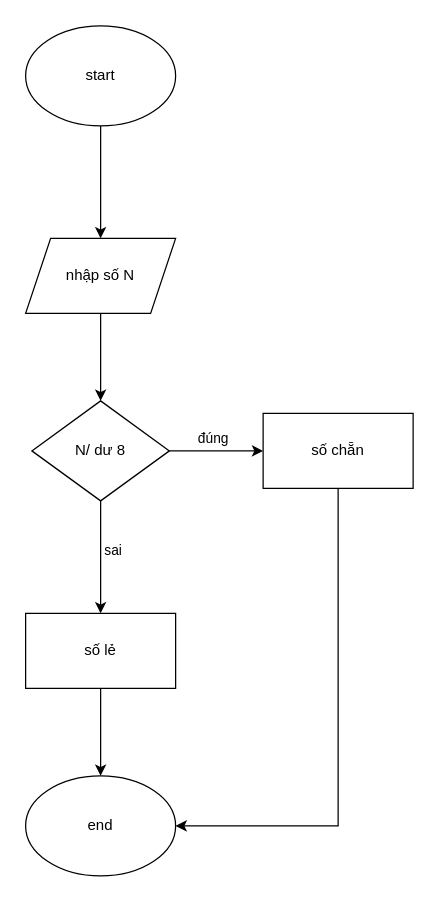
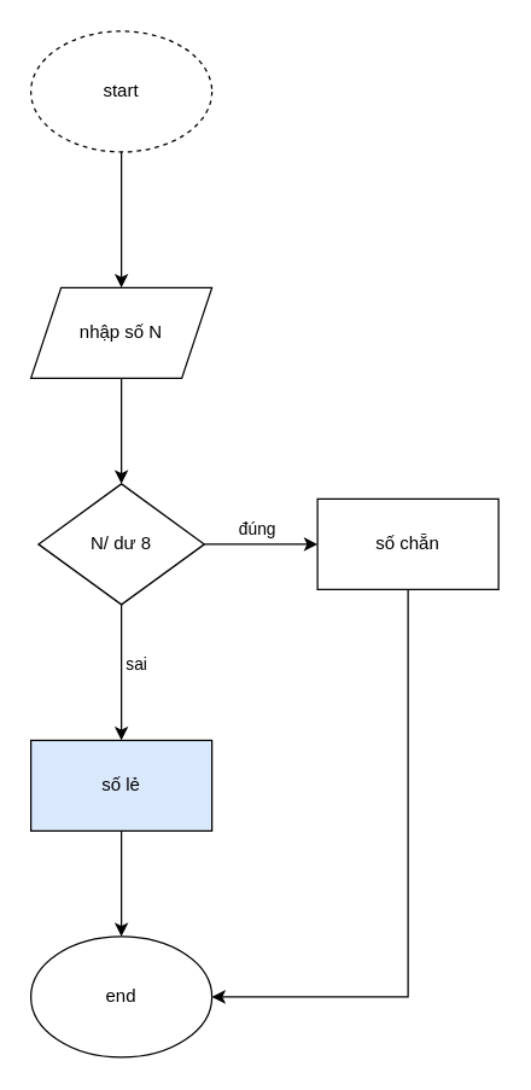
  <mxCell id="0" />
  <mxCell id="1" parent="0" />
  <mxCell id="2" value="" style="edgeStyle=orthogonalEdgeStyle;rounded=0;orthogonalLoop=1;jettySize=auto;html=1;" edge="1" parent="1" source="3" target="5"><mxGeometry relative="1" as="geometry" /></mxCell>
- <mxCell id="3" value="start" style="ellipse;whiteSpace=wrap;html=1;" vertex="1" parent="1"><mxGeometry x="20" y="20" width="120" height="80" as="geometry" /></mxCell>
+ <mxCell id="3" value="start" style="ellipse;whiteSpace=wrap;html=1;dashed=1;" vertex="1" parent="1"><mxGeometry x="20" y="20" width="120" height="80" as="geometry" /></mxCell>
  <mxCell id="4" value="" style="edgeStyle=orthogonalEdgeStyle;rounded=0;orthogonalLoop=1;jettySize=auto;html=1;" edge="1" parent="1" source="5" target="8"><mxGeometry relative="1" as="geometry" /></mxCell>
  <mxCell id="5" value="nhập số N" style="shape=parallelogram;perimeter=parallelogramPerimeter;whiteSpace=wrap;html=1;fixedSize=1;" vertex="1" parent="1"><mxGeometry x="20" y="190" width="120" height="60" as="geometry" /></mxCell>
  <mxCell id="6" value="đúng" style="edgeStyle=orthogonalEdgeStyle;rounded=0;orthogonalLoop=1;jettySize=auto;html=1;" edge="1" parent="1" source="8" target="10"><mxGeometry x="-0.067" y="10" relative="1" as="geometry"><mxPoint as="offset" /></mxGeometry></mxCell>
  <mxCell id="7" value="sai" style="edgeStyle=orthogonalEdgeStyle;rounded=0;orthogonalLoop=1;jettySize=auto;html=1;" edge="1" parent="1" source="8" target="12"><mxGeometry x="-0.111" y="10" relative="1" as="geometry"><mxPoint as="offset" /></mxGeometry></mxCell>
  <mxCell id="8" value="N/ dư 8" style="rhombus;whiteSpace=wrap;html=1;" vertex="1" parent="1"><mxGeometry x="25" y="320" width="110" height="80" as="geometry" /></mxCell>
  <mxCell id="9" style="edgeStyle=orthogonalEdgeStyle;rounded=0;orthogonalLoop=1;jettySize=auto;html=1;exitX=0.5;exitY=1;exitDx=0;exitDy=0;entryX=1;entryY=0.5;entryDx=0;entryDy=0;" edge="1" parent="1" source="10" target="13"><mxGeometry relative="1" as="geometry" /></mxCell>
  <mxCell id="10" value="số chẵn" style="whiteSpace=wrap;html=1;" vertex="1" parent="1"><mxGeometry x="210" y="330" width="120" height="60" as="geometry" /></mxCell>
  <mxCell id="11" value="" style="edgeStyle=orthogonalEdgeStyle;rounded=0;orthogonalLoop=1;jettySize=auto;html=1;" edge="1" parent="1" source="12" target="13"><mxGeometry relative="1" as="geometry" /></mxCell>
- <mxCell id="12" value="số lẻ" style="whiteSpace=wrap;html=1;" vertex="1" parent="1"><mxGeometry x="20" y="490" width="120" height="60" as="geometry" /></mxCell>
+ <mxCell id="12" value="số lẻ" style="whiteSpace=wrap;html=1;fillColor=#dae8fc;" vertex="1" parent="1"><mxGeometry x="20" y="490" width="120" height="60" as="geometry" /></mxCell>
  <mxCell id="13" value="end" style="ellipse;whiteSpace=wrap;html=1;" vertex="1" parent="1"><mxGeometry x="20" y="620" width="120" height="80" as="geometry" /></mxCell>
